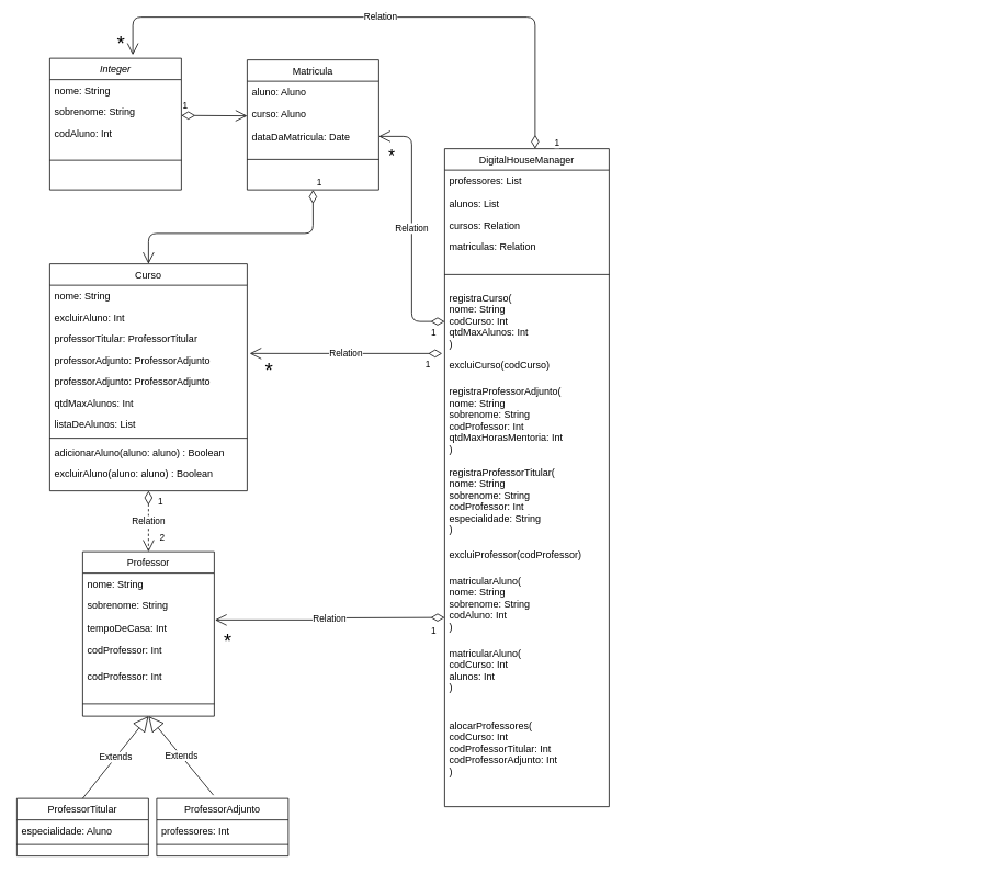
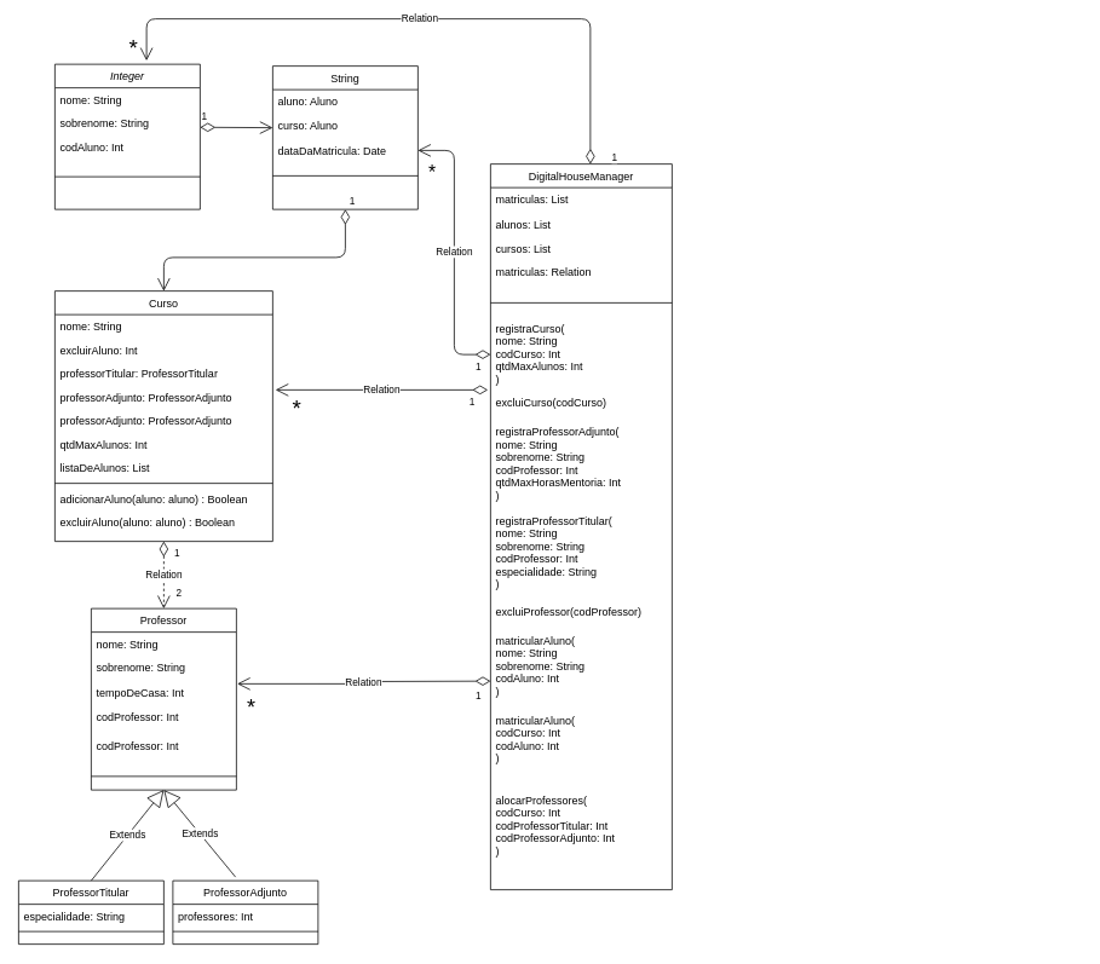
  <mxCell id="0" />
  <mxCell id="1" parent="0" />
  <mxCell id="2" value="Integer" style="swimlane;fontStyle=2;align=center;verticalAlign=top;childLayout=stackLayout;horizontal=1;startSize=26;horizontalStack=0;resizeParent=1;resizeLast=0;collapsible=1;marginBottom=0;rounded=0;shadow=0;strokeWidth=1;" vertex="1" parent="1"><mxGeometry x="60" y="70" width="160" height="160" as="geometry"><mxRectangle x="230" y="140" width="160" height="26" as="alternateBounds" /></mxGeometry></mxCell>
  <mxCell id="3" value="nome: String" style="text;align=left;verticalAlign=top;spacingLeft=4;spacingRight=4;overflow=hidden;rotatable=0;points=[[0,0.5],[1,0.5]];portConstraint=eastwest;" vertex="1" parent="2"><mxGeometry y="26" width="160" height="26" as="geometry" /></mxCell>
  <mxCell id="4" value="sobrenome: String" style="text;align=left;verticalAlign=top;spacingLeft=4;spacingRight=4;overflow=hidden;rotatable=0;points=[[0,0.5],[1,0.5]];portConstraint=eastwest;rounded=0;shadow=0;html=0;" vertex="1" parent="2"><mxGeometry y="52" width="160" height="26" as="geometry" /></mxCell>
  <mxCell id="5" value="codAluno: Int" style="text;align=left;verticalAlign=top;spacingLeft=4;spacingRight=4;overflow=hidden;rotatable=0;points=[[0,0.5],[1,0.5]];portConstraint=eastwest;rounded=0;shadow=0;html=0;" vertex="1" parent="2"><mxGeometry y="78" width="160" height="42" as="geometry" /></mxCell>
  <mxCell id="6" value="" style="line;html=1;strokeWidth=1;align=left;verticalAlign=middle;spacingTop=-1;spacingLeft=3;spacingRight=3;rotatable=0;labelPosition=right;points=[];portConstraint=eastwest;" vertex="1" parent="2"><mxGeometry y="120" width="160" height="8" as="geometry" /></mxCell>
  <mxCell id="7" value="Professor" style="swimlane;fontStyle=0;align=center;verticalAlign=top;childLayout=stackLayout;horizontal=1;startSize=26;horizontalStack=0;resizeParent=1;resizeLast=0;collapsible=1;marginBottom=0;rounded=0;shadow=0;strokeWidth=1;" vertex="1" parent="1"><mxGeometry x="100" y="670" width="160" height="200" as="geometry"><mxRectangle x="130" y="380" width="160" height="26" as="alternateBounds" /></mxGeometry></mxCell>
  <mxCell id="8" value="nome: String" style="text;align=left;verticalAlign=top;spacingLeft=4;spacingRight=4;overflow=hidden;rotatable=0;points=[[0,0.5],[1,0.5]];portConstraint=eastwest;" vertex="1" parent="7"><mxGeometry y="26" width="160" height="26" as="geometry" /></mxCell>
  <mxCell id="9" value="sobrenome: String" style="text;align=left;verticalAlign=top;spacingLeft=4;spacingRight=4;overflow=hidden;rotatable=0;points=[[0,0.5],[1,0.5]];portConstraint=eastwest;rounded=0;shadow=0;html=0;" vertex="1" parent="7"><mxGeometry y="52" width="160" height="28" as="geometry" /></mxCell>
  <mxCell id="10" value="tempoDeCasa: Int" style="text;align=left;verticalAlign=top;spacingLeft=4;spacingRight=4;overflow=hidden;rotatable=0;points=[[0,0.5],[1,0.5]];portConstraint=eastwest;rounded=0;shadow=0;html=0;" vertex="1" parent="7"><mxGeometry y="80" width="160" height="26" as="geometry" /></mxCell>
  <mxCell id="11" value="codProfessor: Int" style="text;align=left;verticalAlign=top;spacingLeft=4;spacingRight=4;overflow=hidden;rotatable=0;points=[[0,0.5],[1,0.5]];portConstraint=eastwest;rounded=0;shadow=0;html=0;" vertex="1" parent="7"><mxGeometry y="106" width="160" height="32" as="geometry" /></mxCell>
  <mxCell id="12" value="codProfessor: Int" style="text;align=left;verticalAlign=top;spacingLeft=4;spacingRight=4;overflow=hidden;rotatable=0;points=[[0,0.5],[1,0.5]];portConstraint=eastwest;rounded=0;shadow=0;html=0;" vertex="1" parent="7"><mxGeometry y="138" width="160" height="32" as="geometry" /></mxCell>
  <mxCell id="13" value="" style="line;html=1;strokeWidth=1;align=left;verticalAlign=middle;spacingTop=-1;spacingLeft=3;spacingRight=3;rotatable=0;labelPosition=right;points=[];portConstraint=eastwest;" vertex="1" parent="7"><mxGeometry y="170" width="160" height="30" as="geometry" /></mxCell>
  <mxCell id="14" value="ProfessorTitular" style="swimlane;fontStyle=0;align=center;verticalAlign=top;childLayout=stackLayout;horizontal=1;startSize=26;horizontalStack=0;resizeParent=1;resizeLast=0;collapsible=1;marginBottom=0;rounded=0;shadow=0;strokeWidth=1;" vertex="1" parent="1"><mxGeometry x="20" y="970" width="160" height="70" as="geometry"><mxRectangle x="340" y="380" width="170" height="26" as="alternateBounds" /></mxGeometry></mxCell>
- <mxCell id="15" value="especialidade: Aluno" style="text;align=left;verticalAlign=top;spacingLeft=4;spacingRight=4;overflow=hidden;rotatable=0;points=[[0,0.5],[1,0.5]];portConstraint=eastwest;" vertex="1" parent="14"><mxGeometry y="26" width="160" height="26" as="geometry" /></mxCell>
+ <mxCell id="15" value="especialidade: String" style="text;align=left;verticalAlign=top;spacingLeft=4;spacingRight=4;overflow=hidden;rotatable=0;points=[[0,0.5],[1,0.5]];portConstraint=eastwest;" vertex="1" parent="14"><mxGeometry y="26" width="160" height="26" as="geometry" /></mxCell>
  <mxCell id="16" value="" style="line;html=1;strokeWidth=1;align=left;verticalAlign=middle;spacingTop=-1;spacingLeft=3;spacingRight=3;rotatable=0;labelPosition=right;points=[];portConstraint=eastwest;" vertex="1" parent="14"><mxGeometry y="52" width="160" height="8" as="geometry" /></mxCell>
  <mxCell id="17" value="Curso" style="swimlane;fontStyle=0;align=center;verticalAlign=top;childLayout=stackLayout;horizontal=1;startSize=26;horizontalStack=0;resizeParent=1;resizeLast=0;collapsible=1;marginBottom=0;rounded=0;shadow=0;strokeWidth=1;" vertex="1" parent="1"><mxGeometry x="60" y="320" width="240" height="276" as="geometry"><mxRectangle x="550" y="140" width="160" height="26" as="alternateBounds" /></mxGeometry></mxCell>
  <mxCell id="18" value="nome: String" style="text;align=left;verticalAlign=top;spacingLeft=4;spacingRight=4;overflow=hidden;rotatable=0;points=[[0,0.5],[1,0.5]];portConstraint=eastwest;" vertex="1" parent="17"><mxGeometry y="26" width="240" height="26" as="geometry" /></mxCell>
  <mxCell id="19" value="excluirAluno: Int" style="text;align=left;verticalAlign=top;spacingLeft=4;spacingRight=4;overflow=hidden;rotatable=0;points=[[0,0.5],[1,0.5]];portConstraint=eastwest;rounded=0;shadow=0;html=0;" vertex="1" parent="17"><mxGeometry y="52" width="240" height="26" as="geometry" /></mxCell>
  <mxCell id="20" value="professorTitular: ProfessorTitular" style="text;align=left;verticalAlign=top;spacingLeft=4;spacingRight=4;overflow=hidden;rotatable=0;points=[[0,0.5],[1,0.5]];portConstraint=eastwest;rounded=0;shadow=0;html=0;" vertex="1" parent="17"><mxGeometry y="78" width="240" height="26" as="geometry" /></mxCell>
  <mxCell id="21" value="professorAdjunto: ProfessorAdjunto" style="text;align=left;verticalAlign=top;spacingLeft=4;spacingRight=4;overflow=hidden;rotatable=0;points=[[0,0.5],[1,0.5]];portConstraint=eastwest;rounded=0;shadow=0;html=0;" vertex="1" parent="17"><mxGeometry y="104" width="240" height="26" as="geometry" /></mxCell>
  <mxCell id="22" value="professorAdjunto: ProfessorAdjunto" style="text;align=left;verticalAlign=top;spacingLeft=4;spacingRight=4;overflow=hidden;rotatable=0;points=[[0,0.5],[1,0.5]];portConstraint=eastwest;rounded=0;shadow=0;html=0;" vertex="1" parent="17"><mxGeometry y="130" width="240" height="26" as="geometry" /></mxCell>
  <mxCell id="23" value="qtdMaxAlunos: Int" style="text;align=left;verticalAlign=top;spacingLeft=4;spacingRight=4;overflow=hidden;rotatable=0;points=[[0,0.5],[1,0.5]];portConstraint=eastwest;rounded=0;shadow=0;html=0;" vertex="1" parent="17"><mxGeometry y="156" width="240" height="26" as="geometry" /></mxCell>
  <mxCell id="24" value="listaDeAlunos: List" style="text;align=left;verticalAlign=top;spacingLeft=4;spacingRight=4;overflow=hidden;rotatable=0;points=[[0,0.5],[1,0.5]];portConstraint=eastwest;rounded=0;shadow=0;html=0;" vertex="1" parent="17"><mxGeometry y="182" width="240" height="26" as="geometry" /></mxCell>
  <mxCell id="25" value="" style="line;html=1;strokeWidth=1;align=left;verticalAlign=middle;spacingTop=-1;spacingLeft=3;spacingRight=3;rotatable=0;labelPosition=right;points=[];portConstraint=eastwest;" vertex="1" parent="17"><mxGeometry y="208" width="240" height="8" as="geometry" /></mxCell>
  <mxCell id="26" value="adicionarAluno(aluno: aluno) : Boolean" style="text;align=left;verticalAlign=top;spacingLeft=4;spacingRight=4;overflow=hidden;rotatable=0;points=[[0,0.5],[1,0.5]];portConstraint=eastwest;rounded=0;shadow=0;html=0;" vertex="1" parent="17"><mxGeometry y="216" width="240" height="26" as="geometry" /></mxCell>
  <mxCell id="27" value="excluirAluno(aluno: aluno) : Boolean" style="text;align=left;verticalAlign=top;spacingLeft=4;spacingRight=4;overflow=hidden;rotatable=0;points=[[0,0.5],[1,0.5]];portConstraint=eastwest;rounded=0;shadow=0;html=0;" vertex="1" parent="17"><mxGeometry y="242" width="240" height="34" as="geometry" /></mxCell>
  <mxCell id="28" value="ProfessorAdjunto" style="swimlane;fontStyle=0;align=center;verticalAlign=top;childLayout=stackLayout;horizontal=1;startSize=26;horizontalStack=0;resizeParent=1;resizeLast=0;collapsible=1;marginBottom=0;rounded=0;shadow=0;strokeWidth=1;" vertex="1" parent="1"><mxGeometry x="190" y="970" width="160" height="70" as="geometry"><mxRectangle x="340" y="380" width="170" height="26" as="alternateBounds" /></mxGeometry></mxCell>
  <mxCell id="29" value="Extends" style="endArrow=block;endSize=16;endFill=0;html=1;" edge="1" parent="28"><mxGeometry width="160" relative="1" as="geometry"><mxPoint x="69" y="-4" as="sourcePoint" /><mxPoint x="-10" y="-100" as="targetPoint" /></mxGeometry></mxCell>
  <mxCell id="30" value="professores: Int" style="text;align=left;verticalAlign=top;spacingLeft=4;spacingRight=4;overflow=hidden;rotatable=0;points=[[0,0.5],[1,0.5]];portConstraint=eastwest;" vertex="1" parent="28"><mxGeometry y="26" width="160" height="26" as="geometry" /></mxCell>
  <mxCell id="31" value="" style="line;html=1;strokeWidth=1;align=left;verticalAlign=middle;spacingTop=-1;spacingLeft=3;spacingRight=3;rotatable=0;labelPosition=right;points=[];portConstraint=eastwest;" vertex="1" parent="28"><mxGeometry y="52" width="160" height="8" as="geometry" /></mxCell>
- <mxCell id="32" value="Matricula" style="swimlane;fontStyle=0;align=center;verticalAlign=top;childLayout=stackLayout;horizontal=1;startSize=26;horizontalStack=0;resizeParent=1;resizeLast=0;collapsible=1;marginBottom=0;rounded=0;shadow=0;strokeWidth=1;" vertex="1" parent="1"><mxGeometry x="300" y="72" width="160" height="158" as="geometry"><mxRectangle x="130" y="380" width="160" height="26" as="alternateBounds" /></mxGeometry></mxCell>
+ <mxCell id="32" value="String" style="swimlane;fontStyle=0;align=center;verticalAlign=top;childLayout=stackLayout;horizontal=1;startSize=26;horizontalStack=0;resizeParent=1;resizeLast=0;collapsible=1;marginBottom=0;rounded=0;shadow=0;strokeWidth=1;" vertex="1" parent="1"><mxGeometry x="300" y="72" width="160" height="158" as="geometry"><mxRectangle x="130" y="380" width="160" height="26" as="alternateBounds" /></mxGeometry></mxCell>
  <mxCell id="33" value="aluno: Aluno" style="text;align=left;verticalAlign=top;spacingLeft=4;spacingRight=4;overflow=hidden;rotatable=0;points=[[0,0.5],[1,0.5]];portConstraint=eastwest;" vertex="1" parent="32"><mxGeometry y="26" width="160" height="26" as="geometry" /></mxCell>
  <mxCell id="34" value="curso: Aluno" style="text;align=left;verticalAlign=top;spacingLeft=4;spacingRight=4;overflow=hidden;rotatable=0;points=[[0,0.5],[1,0.5]];portConstraint=eastwest;rounded=0;shadow=0;html=0;" vertex="1" parent="32"><mxGeometry y="52" width="160" height="28" as="geometry" /></mxCell>
  <mxCell id="35" value="dataDaMatricula: Date" style="text;align=left;verticalAlign=top;spacingLeft=4;spacingRight=4;overflow=hidden;rotatable=0;points=[[0,0.5],[1,0.5]];portConstraint=eastwest;rounded=0;shadow=0;html=0;" vertex="1" parent="32"><mxGeometry y="80" width="160" height="26" as="geometry" /></mxCell>
  <mxCell id="36" value="" style="line;html=1;strokeWidth=1;align=left;verticalAlign=middle;spacingTop=-1;spacingLeft=3;spacingRight=3;rotatable=0;labelPosition=right;points=[];portConstraint=eastwest;" vertex="1" parent="32"><mxGeometry y="106" width="160" height="30" as="geometry" /></mxCell>
  <mxCell id="37" value="DigitalHouseManager" style="swimlane;fontStyle=0;align=center;verticalAlign=top;childLayout=stackLayout;horizontal=1;startSize=26;horizontalStack=0;resizeParent=1;resizeLast=0;collapsible=1;marginBottom=0;rounded=0;shadow=0;strokeWidth=1;" vertex="1" parent="1"><mxGeometry x="540" y="180" width="200" height="800" as="geometry"><mxRectangle x="130" y="380" width="160" height="26" as="alternateBounds" /></mxGeometry></mxCell>
- <mxCell id="38" value="professores: List" style="text;align=left;verticalAlign=top;spacingLeft=4;spacingRight=4;overflow=hidden;rotatable=0;points=[[0,0.5],[1,0.5]];portConstraint=eastwest;rounded=0;shadow=0;html=0;" vertex="1" parent="37"><mxGeometry y="26" width="200" height="28" as="geometry" /></mxCell>
+ <mxCell id="38" value="matriculas: List" style="text;align=left;verticalAlign=top;spacingLeft=4;spacingRight=4;overflow=hidden;rotatable=0;points=[[0,0.5],[1,0.5]];portConstraint=eastwest;rounded=0;shadow=0;html=0;" vertex="1" parent="37"><mxGeometry y="26" width="200" height="28" as="geometry" /></mxCell>
  <mxCell id="39" value="alunos: List" style="text;align=left;verticalAlign=top;spacingLeft=4;spacingRight=4;overflow=hidden;rotatable=0;points=[[0,0.5],[1,0.5]];portConstraint=eastwest;" vertex="1" parent="37"><mxGeometry y="54" width="200" height="26" as="geometry" /></mxCell>
- <mxCell id="40" value="cursos: Relation" style="text;align=left;verticalAlign=top;spacingLeft=4;spacingRight=4;overflow=hidden;rotatable=0;points=[[0,0.5],[1,0.5]];portConstraint=eastwest;rounded=0;shadow=0;html=0;" vertex="1" parent="37"><mxGeometry y="80" width="200" height="26" as="geometry" /></mxCell>
+ <mxCell id="40" value="cursos: List" style="text;align=left;verticalAlign=top;spacingLeft=4;spacingRight=4;overflow=hidden;rotatable=0;points=[[0,0.5],[1,0.5]];portConstraint=eastwest;rounded=0;shadow=0;html=0;" vertex="1" parent="37"><mxGeometry y="80" width="200" height="26" as="geometry" /></mxCell>
  <mxCell id="41" value="matriculas: Relation" style="text;align=left;verticalAlign=top;spacingLeft=4;spacingRight=4;overflow=hidden;rotatable=0;points=[[0,0.5],[1,0.5]];portConstraint=eastwest;rounded=0;shadow=0;html=0;" vertex="1" parent="37"><mxGeometry y="106" width="200" height="32" as="geometry" /></mxCell>
  <mxCell id="42" value="" style="line;html=1;strokeWidth=1;align=left;verticalAlign=middle;spacingTop=-1;spacingLeft=3;spacingRight=3;rotatable=0;labelPosition=right;points=[];portConstraint=eastwest;" vertex="1" parent="37"><mxGeometry y="138" width="200" height="30" as="geometry" /></mxCell>
  <mxCell id="43" value="registraCurso(&#10;nome: String&#10;codCurso: Int&#10;qtdMaxAlunos: Int&#10;)" style="text;align=left;verticalAlign=top;spacingLeft=4;spacingRight=4;overflow=hidden;rotatable=0;points=[[0,0.5],[1,0.5]];portConstraint=eastwest;rounded=0;shadow=0;html=0;" vertex="1" parent="37"><mxGeometry y="168" width="200" height="82" as="geometry" /></mxCell>
  <mxCell id="44" value="excluiCurso(codCurso)" style="text;align=left;verticalAlign=top;spacingLeft=4;spacingRight=4;overflow=hidden;rotatable=0;points=[[0,0.5],[1,0.5]];portConstraint=eastwest;rounded=0;shadow=0;html=0;" vertex="1" parent="37"><mxGeometry y="250" width="200" height="32" as="geometry" /></mxCell>
  <mxCell id="45" value="registraProfessorAdjunto(&#10;nome: String&#10;sobrenome: String&#10;codProfessor: Int&#10;qtdMaxHorasMentoria: Int&#10;)" style="text;align=left;verticalAlign=top;spacingLeft=4;spacingRight=4;overflow=hidden;rotatable=0;points=[[0,0.5],[1,0.5]];portConstraint=eastwest;rounded=0;shadow=0;html=0;" vertex="1" parent="37"><mxGeometry y="282" width="200" height="98" as="geometry" /></mxCell>
  <mxCell id="46" value="registraProfessorTitular(&#10;nome: String&#10;sobrenome: String&#10;codProfessor: Int&#10;especialidade: String&#10;)" style="text;align=left;verticalAlign=top;spacingLeft=4;spacingRight=4;overflow=hidden;rotatable=0;points=[[0,0.5],[1,0.5]];portConstraint=eastwest;rounded=0;shadow=0;html=0;" vertex="1" parent="37"><mxGeometry y="380" width="200" height="100" as="geometry" /></mxCell>
  <mxCell id="47" value="excluiProfessor(codProfessor)" style="text;align=left;verticalAlign=top;spacingLeft=4;spacingRight=4;overflow=hidden;rotatable=0;points=[[0,0.5],[1,0.5]];portConstraint=eastwest;rounded=0;shadow=0;html=0;" vertex="1" parent="37"><mxGeometry y="480" width="200" height="32" as="geometry" /></mxCell>
  <mxCell id="48" value="matricularAluno(&#10;nome: String&#10;sobrenome: String&#10;codAluno: Int&#10;)" style="text;align=left;verticalAlign=top;spacingLeft=4;spacingRight=4;overflow=hidden;rotatable=0;points=[[0,0.5],[1,0.5]];portConstraint=eastwest;rounded=0;shadow=0;html=0;" vertex="1" parent="37"><mxGeometry y="512" width="200" height="88" as="geometry" /></mxCell>
- <mxCell id="49" value="matricularAluno(&#10;codCurso: Int&#10;alunos: Int&#10;)" style="text;align=left;verticalAlign=top;spacingLeft=4;spacingRight=4;overflow=hidden;rotatable=0;points=[[0,0.5],[1,0.5]];portConstraint=eastwest;rounded=0;shadow=0;html=0;" vertex="1" parent="37"><mxGeometry y="600" width="200" height="88" as="geometry" /></mxCell>
+ <mxCell id="49" value="matricularAluno(&#10;codCurso: Int&#10;codAluno: Int&#10;)" style="text;align=left;verticalAlign=top;spacingLeft=4;spacingRight=4;overflow=hidden;rotatable=0;points=[[0,0.5],[1,0.5]];portConstraint=eastwest;rounded=0;shadow=0;html=0;" vertex="1" parent="37"><mxGeometry y="600" width="200" height="88" as="geometry" /></mxCell>
  <mxCell id="50" value="alocarProfessores(&#10;codCurso: Int&#10;codProfessorTitular: Int&#10;codProfessorAdjunto: Int&#10;)" style="text;align=left;verticalAlign=top;spacingLeft=4;spacingRight=4;overflow=hidden;rotatable=0;points=[[0,0.5],[1,0.5]];portConstraint=eastwest;rounded=0;shadow=0;html=0;" vertex="1" parent="37"><mxGeometry y="688" width="200" height="88" as="geometry" /></mxCell>
  <mxCell id="51" value="&lt;div style=&quot;color: transparent ; position: absolute ; cursor: text ; transform-origin: 0px 0px ; left: 273.735px ; top: 461.669px ; font-size: 18px ; font-family: sans-serif ; transform: scalex(1.088)&quot;&gt;registrarCurso(nome:&lt;/div&gt;&lt;div style=&quot;color: transparent ; position: absolute ; cursor: text ; transform-origin: 0px 0px ; left: 488.522px ; top: 461.669px ; font-size: 18px ; font-family: sans-serif ; transform: scalex(1.096)&quot;&gt;String,&lt;/div&gt;&lt;div style=&quot;color: transparent ; position: absolute ; cursor: text ; transform-origin: 0px 0px ; left: 575.271px ; top: 461.669px ; font-size: 18px ; font-family: sans-serif ; transform: scalex(1.103)&quot;&gt;codigoCurso:&lt;/div&gt;&lt;div style=&quot;color: transparent ; position: absolute ; cursor: text ; transform-origin: 0px 0px ; left: 720.888px ; top: 461.669px ; font-size: 18px ; font-family: sans-serif ; transform: scalex(1.071)&quot;&gt;Integer&lt;/div&gt;&lt;div style=&quot;color: transparent ; position: absolute ; cursor: text ; transform-origin: 0px 0px ; left: 779.906px ; top: 461.669px ; font-size: 18px ; font-family: sans-serif&quot;&gt;,&lt;/div&gt;&lt;div style=&quot;color: transparent ; position: absolute ; cursor: text ; transform-origin: 0px 0px ; left: 216px ; top: 492.718px ; font-size: 18px ; font-family: sans-serif ; transform: scalex(1.068)&quot;&gt;quantidadeMaximaDeAlunos: Integer )&lt;/div&gt;" style="text;html=1;align=center;verticalAlign=middle;resizable=0;points=[];autosize=1;strokeColor=none;" vertex="1" parent="1"><mxGeometry x="1170" y="815" width="20" height="10" as="geometry" /></mxCell>
  <mxCell id="52" value="Extends" style="endArrow=block;endSize=16;endFill=0;html=1;exitX=0.5;exitY=0;exitDx=0;exitDy=0;" edge="1" parent="1" source="14"><mxGeometry width="160" relative="1" as="geometry"><mxPoint x="100" y="960" as="sourcePoint" /><mxPoint x="180" y="870" as="targetPoint" /></mxGeometry></mxCell>
  <mxCell id="53" value="1" style="endArrow=open;html=1;endSize=12;startArrow=diamondThin;startSize=14;startFill=0;edgeStyle=orthogonalEdgeStyle;align=left;verticalAlign=bottom;exitX=0.5;exitY=1;exitDx=0;exitDy=0;" edge="1" parent="1" source="32"><mxGeometry x="-1" y="3" relative="1" as="geometry"><mxPoint x="130" y="170" as="sourcePoint" /><mxPoint x="180" y="320" as="targetPoint" /><Array as="points"><mxPoint x="380" y="283" /><mxPoint x="180" y="283" /></Array></mxGeometry></mxCell>
  <mxCell id="54" value="1" style="endArrow=open;html=1;endSize=12;startArrow=diamondThin;startSize=14;startFill=0;edgeStyle=orthogonalEdgeStyle;align=left;verticalAlign=bottom;entryX=0;entryY=0.571;entryDx=0;entryDy=0;entryPerimeter=0;" edge="1" parent="1" target="34"><mxGeometry x="-1" y="3" relative="1" as="geometry"><mxPoint x="220" y="139.5" as="sourcePoint" /><mxPoint x="290" y="140" as="targetPoint" /><Array as="points" /></mxGeometry></mxCell>
  <mxCell id="55" value="Relation" style="endArrow=open;html=1;endSize=12;startArrow=diamondThin;startSize=14;startFill=0;edgeStyle=orthogonalEdgeStyle;entryX=0.5;entryY=0;entryDx=0;entryDy=0;exitX=0.5;exitY=1;exitDx=0;exitDy=0;exitPerimeter=0;dashed=1;" edge="1" parent="1" source="27" target="7"><mxGeometry relative="1" as="geometry"><mxPoint x="180" y="600" as="sourcePoint" /><mxPoint x="340" y="600" as="targetPoint" /></mxGeometry></mxCell>
  <mxCell id="56" value="1" style="edgeLabel;resizable=0;html=1;align=left;verticalAlign=top;" connectable="0" vertex="1" parent="55"><mxGeometry x="-1" relative="1" as="geometry"><mxPoint x="10" as="offset" /></mxGeometry></mxCell>
  <mxCell id="57" value="2" style="edgeLabel;resizable=0;html=1;align=right;verticalAlign=top;" connectable="0" vertex="1" parent="55"><mxGeometry x="1" relative="1" as="geometry"><mxPoint x="20" y="-30" as="offset" /></mxGeometry></mxCell>
  <mxCell id="58" value="Relation" style="endArrow=open;html=1;endSize=12;startArrow=diamondThin;startSize=14;startFill=0;edgeStyle=orthogonalEdgeStyle;entryX=1.013;entryY=1.192;entryDx=0;entryDy=0;entryPerimeter=0;" edge="1" parent="1" target="20"><mxGeometry relative="1" as="geometry"><mxPoint x="537" y="429" as="sourcePoint" /><mxPoint x="350" y="432" as="targetPoint" /><Array as="points"><mxPoint x="537" y="429" /></Array></mxGeometry></mxCell>
  <mxCell id="59" value="*" style="edgeLabel;resizable=0;html=1;align=left;verticalAlign=top;fontSize=25;" connectable="0" vertex="1" parent="58"><mxGeometry x="-1" relative="1" as="geometry"><mxPoint x="-217" y="-2" as="offset" /></mxGeometry></mxCell>
  <mxCell id="60" value="1" style="edgeLabel;resizable=0;html=1;align=right;verticalAlign=top;" connectable="0" vertex="1" parent="58"><mxGeometry x="1" relative="1" as="geometry"><mxPoint x="220" as="offset" /></mxGeometry></mxCell>
  <mxCell id="61" value="Relation" style="endArrow=open;html=1;endSize=12;startArrow=diamondThin;startSize=14;startFill=0;edgeStyle=orthogonalEdgeStyle;exitX=-0.015;exitY=0.063;exitDx=0;exitDy=0;exitPerimeter=0;entryX=1.006;entryY=0.115;entryDx=0;entryDy=0;entryPerimeter=0;" edge="1" parent="1" target="10"><mxGeometry relative="1" as="geometry"><mxPoint x="540" y="750.016" as="sourcePoint" /><mxPoint x="270" y="750" as="targetPoint" /><Array as="points" /></mxGeometry></mxCell>
  <mxCell id="62" value="*" style="edgeLabel;resizable=0;html=1;align=left;verticalAlign=top;fontSize=24;" connectable="0" vertex="1" parent="61"><mxGeometry x="-1" relative="1" as="geometry"><mxPoint x="-270" y="8" as="offset" /></mxGeometry></mxCell>
  <mxCell id="63" value="1" style="edgeLabel;resizable=0;html=1;align=right;verticalAlign=top;" connectable="0" vertex="1" parent="61"><mxGeometry x="1" relative="1" as="geometry"><mxPoint x="269" as="offset" /></mxGeometry></mxCell>
  <mxCell id="64" value="Relation" style="endArrow=open;html=1;endSize=12;startArrow=diamondThin;startSize=14;startFill=0;edgeStyle=orthogonalEdgeStyle;entryX=1;entryY=0.5;entryDx=0;entryDy=0;" edge="1" parent="1" target="35"><mxGeometry relative="1" as="geometry"><mxPoint x="540" y="390" as="sourcePoint" /><mxPoint x="470" y="80" as="targetPoint" /><Array as="points"><mxPoint x="500" y="390" /><mxPoint x="500" y="165" /></Array></mxGeometry></mxCell>
  <mxCell id="65" value="*" style="edgeLabel;resizable=0;html=1;align=left;verticalAlign=top;fontSize=21;" connectable="0" vertex="1" parent="64"><mxGeometry x="-1" relative="1" as="geometry"><mxPoint x="-70" y="-220" as="offset" /></mxGeometry></mxCell>
  <mxCell id="66" value="1" style="edgeLabel;resizable=0;html=1;align=right;verticalAlign=top;" connectable="0" vertex="1" parent="64"><mxGeometry x="1" relative="1" as="geometry"><mxPoint x="70" y="225" as="offset" /></mxGeometry></mxCell>
  <mxCell id="67" value="Relation" style="endArrow=open;html=1;endSize=12;startArrow=diamondThin;startSize=14;startFill=0;edgeStyle=orthogonalEdgeStyle;entryX=0.631;entryY=-0.025;entryDx=0;entryDy=0;entryPerimeter=0;" edge="1" parent="1" target="2"><mxGeometry relative="1" as="geometry"><mxPoint x="650" y="180" as="sourcePoint" /><mxPoint x="160" y="30" as="targetPoint" /><Array as="points"><mxPoint x="650" y="20" /><mxPoint x="161" y="20" /></Array></mxGeometry></mxCell>
  <mxCell id="68" value="*" style="edgeLabel;resizable=0;html=1;align=left;verticalAlign=top;fontSize=25;" connectable="0" vertex="1" parent="67"><mxGeometry x="-1" relative="1" as="geometry"><mxPoint x="-510" y="-150" as="offset" /></mxGeometry></mxCell>
  <mxCell id="69" value="1" style="edgeLabel;resizable=0;html=1;align=right;verticalAlign=top;" connectable="0" vertex="1" parent="67"><mxGeometry x="1" relative="1" as="geometry"><mxPoint x="519" y="94" as="offset" /></mxGeometry></mxCell>
